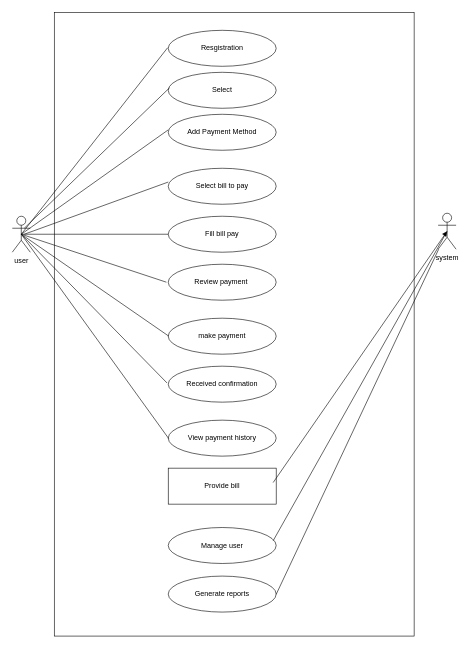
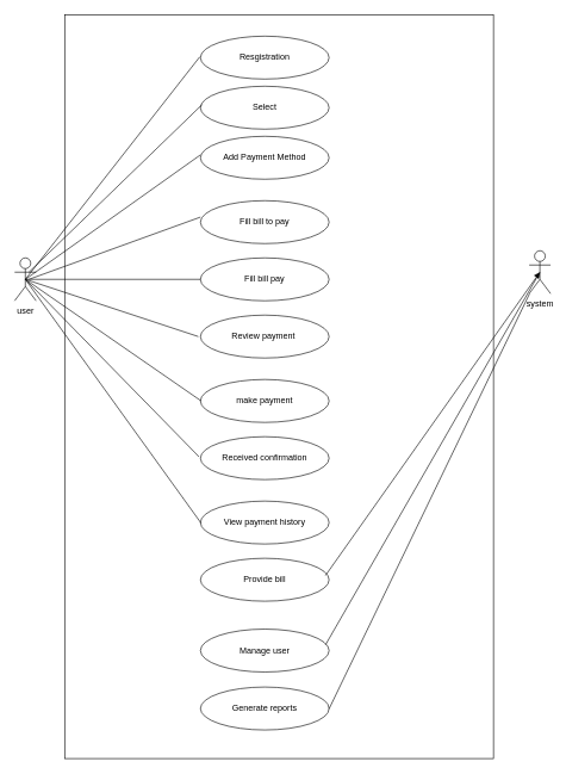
  <mxCell id="0" />
  <mxCell id="1" parent="0" />
  <mxCell id="2" value="" style="rounded=0;whiteSpace=wrap;html=1;" vertex="1" parent="1"><mxGeometry x="90" y="20" width="600" height="1040" as="geometry" /></mxCell>
  <mxCell id="3" value="Resgistration" style="ellipse;whiteSpace=wrap;html=1;" vertex="1" parent="1"><mxGeometry x="280" y="50" width="180" height="60" as="geometry" /></mxCell>
  <mxCell id="4" value="Select" style="ellipse;whiteSpace=wrap;html=1;" vertex="1" parent="1"><mxGeometry x="280" y="120" width="180" height="60" as="geometry" /></mxCell>
  <mxCell id="5" value="Add Payment Method" style="ellipse;whiteSpace=wrap;html=1;" vertex="1" parent="1"><mxGeometry x="280" y="190" width="180" height="60" as="geometry" /></mxCell>
- <mxCell id="6" value="Select bill to pay" style="ellipse;whiteSpace=wrap;html=1;" vertex="1" parent="1"><mxGeometry x="280" y="280" width="180" height="60" as="geometry" /></mxCell>
+ <mxCell id="6" value="Fill bill to pay" style="ellipse;whiteSpace=wrap;html=1;" vertex="1" parent="1"><mxGeometry x="280" y="280" width="180" height="60" as="geometry" /></mxCell>
  <mxCell id="7" value="Fill bill pay" style="ellipse;whiteSpace=wrap;html=1;" vertex="1" parent="1"><mxGeometry x="280" y="360" width="180" height="60" as="geometry" /></mxCell>
  <mxCell id="8" value="Review payment&amp;nbsp;" style="ellipse;whiteSpace=wrap;html=1;" vertex="1" parent="1"><mxGeometry x="280" y="440" width="180" height="60" as="geometry" /></mxCell>
  <mxCell id="9" value="make payment" style="ellipse;whiteSpace=wrap;html=1;" vertex="1" parent="1"><mxGeometry x="280" y="530" width="180" height="60" as="geometry" /></mxCell>
- <mxCell id="10" value="Provide bill" style="whiteSpace=wrap;html=1;rounded=0;" vertex="1" parent="1"><mxGeometry x="280" y="780" width="180" height="60" as="geometry" /></mxCell>
+ <mxCell id="10" value="Provide bill" style="ellipse;whiteSpace=wrap;html=1;" vertex="1" parent="1"><mxGeometry x="280" y="780" width="180" height="60" as="geometry" /></mxCell>
  <mxCell id="11" value="Generate reports" style="ellipse;whiteSpace=wrap;html=1;" vertex="1" parent="1"><mxGeometry x="280" y="960" width="180" height="60" as="geometry" /></mxCell>
  <mxCell id="12" value="Manage user" style="ellipse;whiteSpace=wrap;html=1;" vertex="1" parent="1"><mxGeometry x="280" y="879" width="180" height="60" as="geometry" /></mxCell>
  <mxCell id="13" value="Received confirmation" style="ellipse;whiteSpace=wrap;html=1;" vertex="1" parent="1"><mxGeometry x="280" y="610" width="180" height="60" as="geometry" /></mxCell>
  <mxCell id="14" value="View payment history" style="ellipse;whiteSpace=wrap;html=1;" vertex="1" parent="1"><mxGeometry x="280" y="700" width="180" height="60" as="geometry" /></mxCell>
  <mxCell id="15" value="user" style="shape=umlActor;verticalLabelPosition=bottom;verticalAlign=top;html=1;outlineConnect=0;" vertex="1" parent="1"><mxGeometry x="20" y="360" width="30" height="60" as="geometry" /></mxCell>
- <mxCell id="16" value="system" style="shape=umlActor;verticalLabelPosition=bottom;verticalAlign=top;html=1;outlineConnect=0;" vertex="1" parent="1"><mxGeometry x="730" y="355" width="30" height="60" as="geometry" /></mxCell>
+ <mxCell id="16" value="system" style="shape=umlActor;verticalLabelPosition=bottom;verticalAlign=top;html=1;outlineConnect=0;" vertex="1" parent="1"><mxGeometry x="740" y="350" width="30" height="60" as="geometry" /></mxCell>
  <mxCell id="17" value="" style="endArrow=none;html=1;rounded=0;exitX=0.5;exitY=0.5;exitDx=0;exitDy=0;exitPerimeter=0;" edge="1" parent="1" source="15"><mxGeometry width="50" height="50" relative="1" as="geometry"><mxPoint x="113" y="259" as="sourcePoint" /><mxPoint x="279" y="79" as="targetPoint" /></mxGeometry></mxCell>
  <mxCell id="18" value="" style="endArrow=none;html=1;rounded=0;exitX=0.667;exitY=0.333;exitDx=0;exitDy=0;exitPerimeter=0;" edge="1" parent="1" source="15"><mxGeometry width="50" height="50" relative="1" as="geometry"><mxPoint x="53" y="370" as="sourcePoint" /><mxPoint x="282" y="146" as="targetPoint" /></mxGeometry></mxCell>
  <mxCell id="19" value="" style="endArrow=none;html=1;rounded=0;exitX=0.5;exitY=0.5;exitDx=0;exitDy=0;exitPerimeter=0;" edge="1" parent="1" source="15"><mxGeometry width="50" height="50" relative="1" as="geometry"><mxPoint x="50" y="370" as="sourcePoint" /><mxPoint x="280" y="216" as="targetPoint" /></mxGeometry></mxCell>
  <mxCell id="20" value="" style="endArrow=none;html=1;rounded=0;" edge="1" parent="1"><mxGeometry width="50" height="50" relative="1" as="geometry"><mxPoint x="40" y="390" as="sourcePoint" /><mxPoint x="280" y="303" as="targetPoint" /></mxGeometry></mxCell>
  <mxCell id="21" value="" style="endArrow=none;html=1;rounded=0;exitX=0.5;exitY=0.5;exitDx=0;exitDy=0;exitPerimeter=0;" edge="1" parent="1" source="15"><mxGeometry width="50" height="50" relative="1" as="geometry"><mxPoint x="60" y="370" as="sourcePoint" /><mxPoint x="280" y="390" as="targetPoint" /></mxGeometry></mxCell>
  <mxCell id="22" value="" style="endArrow=none;html=1;rounded=0;exitX=0.5;exitY=0.5;exitDx=0;exitDy=0;exitPerimeter=0;" edge="1" parent="1" source="15"><mxGeometry width="50" height="50" relative="1" as="geometry"><mxPoint x="60" y="370" as="sourcePoint" /><mxPoint x="277" y="470" as="targetPoint" /></mxGeometry></mxCell>
  <mxCell id="23" value="" style="endArrow=none;html=1;rounded=0;exitX=0.5;exitY=0.5;exitDx=0;exitDy=0;exitPerimeter=0;" edge="1" parent="1" source="15"><mxGeometry width="50" height="50" relative="1" as="geometry"><mxPoint x="50" y="360" as="sourcePoint" /><mxPoint x="281" y="560" as="targetPoint" /></mxGeometry></mxCell>
  <mxCell id="24" value="" style="endArrow=none;html=1;rounded=0;exitX=0.5;exitY=0.5;exitDx=0;exitDy=0;exitPerimeter=0;" edge="1" parent="1" source="15"><mxGeometry width="50" height="50" relative="1" as="geometry"><mxPoint x="60" y="370" as="sourcePoint" /><mxPoint x="278" y="638" as="targetPoint" /></mxGeometry></mxCell>
  <mxCell id="25" value="" style="endArrow=none;html=1;rounded=0;exitX=0.5;exitY=0.5;exitDx=0;exitDy=0;exitPerimeter=0;" edge="1" parent="1" source="15"><mxGeometry width="50" height="50" relative="1" as="geometry"><mxPoint x="50" y="370" as="sourcePoint" /><mxPoint x="281" y="731" as="targetPoint" /></mxGeometry></mxCell>
  <mxCell id="26" value="" style="endArrow=block;html=1;rounded=0;entryX=0.5;entryY=0.5;entryDx=0;entryDy=0;entryPerimeter=0;exitX=0.972;exitY=0.4;exitDx=0;exitDy=0;exitPerimeter=0;" edge="1" parent="1" source="10" target="16"><mxGeometry width="50" height="50" relative="1" as="geometry"><mxPoint x="70" y="380" as="sourcePoint" /><mxPoint x="288" y="648" as="targetPoint" /></mxGeometry></mxCell>
  <mxCell id="27" value="" style="endArrow=none;html=1;rounded=0;entryX=0.5;entryY=0.5;entryDx=0;entryDy=0;entryPerimeter=0;exitX=0.972;exitY=0.4;exitDx=0;exitDy=0;exitPerimeter=0;" edge="1" parent="1" target="16"><mxGeometry width="50" height="50" relative="1" as="geometry"><mxPoint x="455" y="901" as="sourcePoint" /><mxPoint x="755" y="477" as="targetPoint" /></mxGeometry></mxCell>
  <mxCell id="28" value="" style="endArrow=none;html=1;rounded=0;exitX=0.972;exitY=0.4;exitDx=0;exitDy=0;exitPerimeter=0;" edge="1" parent="1" target="16"><mxGeometry width="50" height="50" relative="1" as="geometry"><mxPoint x="460" y="990.5" as="sourcePoint" /><mxPoint x="750" y="420" as="targetPoint" /></mxGeometry></mxCell>
